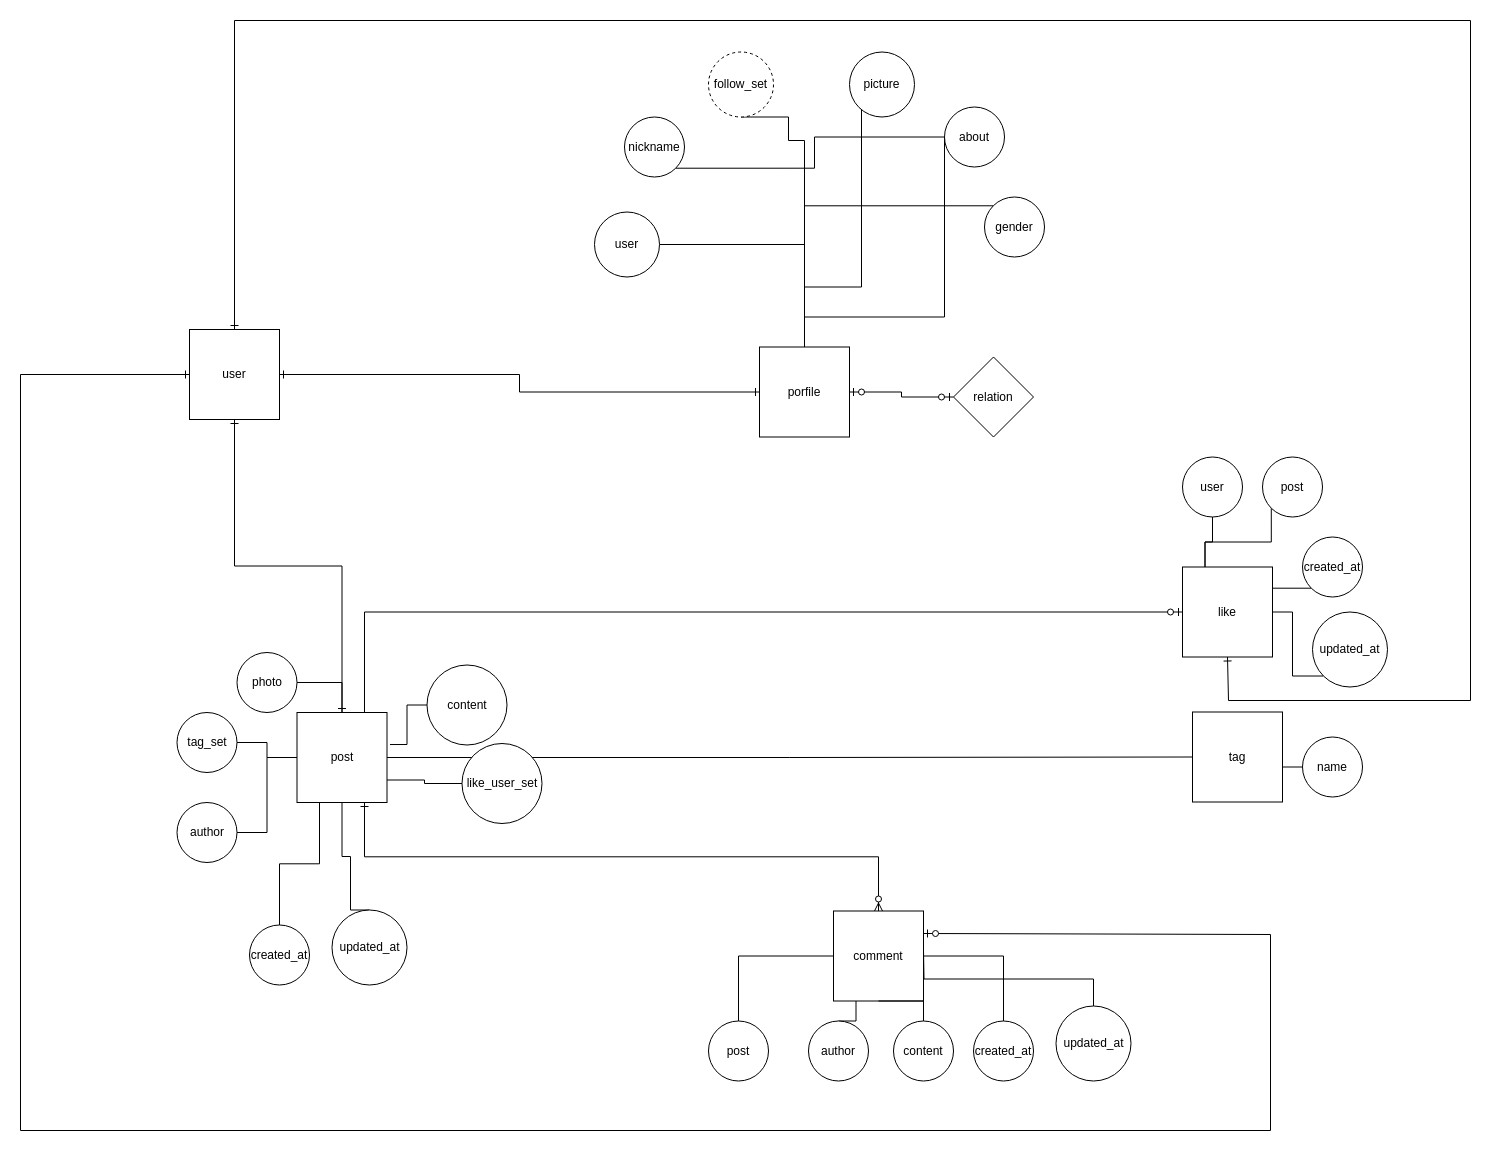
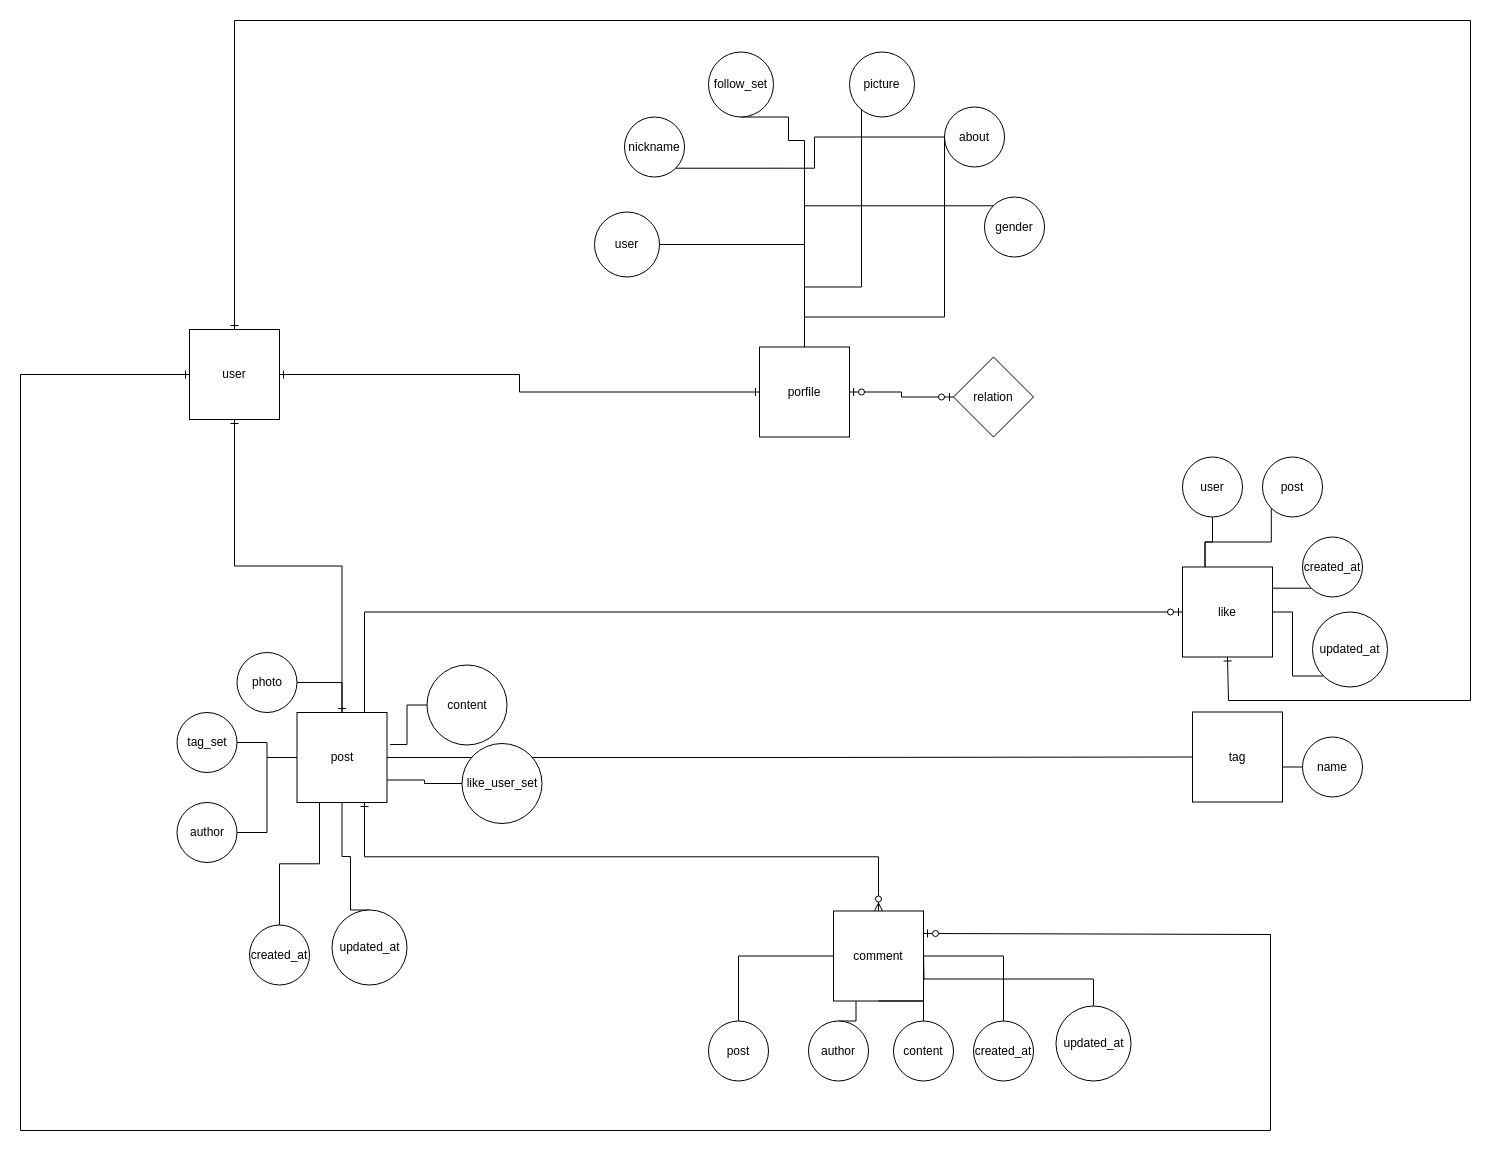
  <mxCell id="0" />
  <mxCell id="1" parent="0" />
  <mxCell id="2" value="porfile&lt;br&gt;" style="whiteSpace=wrap;html=1;aspect=fixed;" parent="1" vertex="1"><mxGeometry x="759" y="346.5" width="90" height="90" as="geometry" /></mxCell>
  <mxCell id="3" style="edgeStyle=orthogonalEdgeStyle;rounded=0;orthogonalLoop=1;jettySize=auto;html=1;exitX=1;exitY=0.5;exitDx=0;exitDy=0;entryX=0;entryY=0.5;entryDx=0;entryDy=0;endArrow=none;endFill=0;" edge="1" parent="1" source="7" target="9"><mxGeometry relative="1" as="geometry" /></mxCell>
  <mxCell id="4" style="edgeStyle=orthogonalEdgeStyle;rounded=0;orthogonalLoop=1;jettySize=auto;html=1;exitX=0.75;exitY=0;exitDx=0;exitDy=0;entryX=0;entryY=0.5;entryDx=0;entryDy=0;endArrow=ERzeroToOne;endFill=1;" edge="1" parent="1" source="7" target="10"><mxGeometry relative="1" as="geometry" /></mxCell>
  <mxCell id="5" style="edgeStyle=orthogonalEdgeStyle;rounded=0;orthogonalLoop=1;jettySize=auto;html=1;exitX=0.5;exitY=0;exitDx=0;exitDy=0;entryX=0.5;entryY=1;entryDx=0;entryDy=0;startArrow=ERone;startFill=0;endArrow=ERone;endFill=0;" edge="1" parent="1" source="7" target="14"><mxGeometry relative="1" as="geometry" /></mxCell>
  <mxCell id="6" style="edgeStyle=orthogonalEdgeStyle;rounded=0;orthogonalLoop=1;jettySize=auto;html=1;exitX=0.75;exitY=1;exitDx=0;exitDy=0;entryX=0.5;entryY=0;entryDx=0;entryDy=0;startArrow=ERone;startFill=0;endArrow=ERzeroToMany;endFill=1;" edge="1" parent="1" source="7" target="8"><mxGeometry relative="1" as="geometry" /></mxCell>
  <mxCell id="7" value="post&lt;br&gt;" style="whiteSpace=wrap;html=1;aspect=fixed;" parent="1" vertex="1"><mxGeometry x="296.5" y="712" width="90" height="90" as="geometry" /></mxCell>
  <mxCell id="8" value="comment&lt;br&gt;" style="whiteSpace=wrap;html=1;aspect=fixed;" vertex="1" parent="1"><mxGeometry x="833" y="910.5" width="90" height="90" as="geometry" /></mxCell>
  <mxCell id="9" value="tag&lt;br&gt;" style="whiteSpace=wrap;html=1;aspect=fixed;" vertex="1" parent="1"><mxGeometry x="1192" y="711.5" width="90" height="90" as="geometry" /></mxCell>
  <mxCell id="10" value="like&lt;br&gt;" style="whiteSpace=wrap;html=1;aspect=fixed;" vertex="1" parent="1"><mxGeometry x="1182" y="566.5" width="90" height="90" as="geometry" /></mxCell>
  <mxCell id="11" style="edgeStyle=orthogonalEdgeStyle;rounded=0;orthogonalLoop=1;jettySize=auto;html=1;exitX=1;exitY=0.5;exitDx=0;exitDy=0;entryX=0;entryY=0.5;entryDx=0;entryDy=0;endArrow=ERone;endFill=0;startArrow=ERone;startFill=0;" edge="1" parent="1" source="14" target="2"><mxGeometry relative="1" as="geometry" /></mxCell>
  <mxCell id="12" style="edgeStyle=orthogonalEdgeStyle;rounded=0;orthogonalLoop=1;jettySize=auto;html=1;exitX=0;exitY=0.5;exitDx=0;exitDy=0;entryX=1;entryY=0.25;entryDx=0;entryDy=0;startArrow=ERone;startFill=0;endArrow=ERzeroToOne;endFill=1;" edge="1" parent="1" source="14" target="8"><mxGeometry relative="1" as="geometry"><Array as="points"><mxPoint x="20" y="374" /><mxPoint x="20" y="1130" /><mxPoint x="1270" y="1130" /><mxPoint x="1270" y="934" /></Array></mxGeometry></mxCell>
  <mxCell id="13" style="edgeStyle=orthogonalEdgeStyle;rounded=0;orthogonalLoop=1;jettySize=auto;html=1;exitX=0.5;exitY=0;exitDx=0;exitDy=0;entryX=0.5;entryY=1;entryDx=0;entryDy=0;startArrow=ERone;startFill=0;endArrow=ERone;endFill=0;" edge="1" parent="1" source="14" target="10"><mxGeometry relative="1" as="geometry"><Array as="points"><mxPoint x="234" y="20" /><mxPoint x="1470" y="20" /><mxPoint x="1470" y="700" /><mxPoint x="1228" y="700" /></Array></mxGeometry></mxCell>
  <mxCell id="14" value="user&lt;br&gt;" style="whiteSpace=wrap;html=1;aspect=fixed;" vertex="1" parent="1"><mxGeometry x="189" y="329" width="90" height="90" as="geometry" /></mxCell>
  <mxCell id="15" style="edgeStyle=orthogonalEdgeStyle;rounded=0;orthogonalLoop=1;jettySize=auto;html=1;exitX=1;exitY=0.5;exitDx=0;exitDy=0;entryX=0.5;entryY=0;entryDx=0;entryDy=0;endArrow=none;endFill=0;" edge="1" parent="1" source="16" target="2"><mxGeometry relative="1" as="geometry" /></mxCell>
  <mxCell id="16" value="user&lt;br&gt;" style="ellipse;whiteSpace=wrap;html=1;aspect=fixed;" vertex="1" parent="1"><mxGeometry x="594" y="211.5" width="65" height="65" as="geometry" /></mxCell>
  <mxCell id="17" style="edgeStyle=orthogonalEdgeStyle;rounded=0;orthogonalLoop=1;jettySize=auto;html=1;exitX=1;exitY=1;exitDx=0;exitDy=0;endArrow=none;endFill=0;" edge="1" parent="1" source="18" target="24"><mxGeometry relative="1" as="geometry" /></mxCell>
  <mxCell id="18" value="nickname&lt;br&gt;" style="ellipse;whiteSpace=wrap;html=1;aspect=fixed;" vertex="1" parent="1"><mxGeometry x="624" y="116.5" width="60" height="60" as="geometry" /></mxCell>
  <mxCell id="19" style="edgeStyle=orthogonalEdgeStyle;rounded=0;orthogonalLoop=1;jettySize=auto;html=1;exitX=0.5;exitY=1;exitDx=0;exitDy=0;endArrow=none;endFill=0;" edge="1" parent="1" source="20" target="2"><mxGeometry relative="1" as="geometry"><Array as="points"><mxPoint x="788" y="116" /><mxPoint x="788" y="140" /><mxPoint x="804" y="140" /></Array></mxGeometry></mxCell>
- <mxCell id="20" value="follow_set&lt;br&gt;" style="ellipse;whiteSpace=wrap;html=1;aspect=fixed;dashed=1;" vertex="1" parent="1"><mxGeometry x="708" y="51.5" width="65" height="65" as="geometry" /></mxCell>
+ <mxCell id="20" value="follow_set&lt;br&gt;" style="ellipse;whiteSpace=wrap;html=1;aspect=fixed;" vertex="1" parent="1"><mxGeometry x="708" y="51.5" width="65" height="65" as="geometry" /></mxCell>
  <mxCell id="21" style="edgeStyle=orthogonalEdgeStyle;rounded=0;orthogonalLoop=1;jettySize=auto;html=1;exitX=0;exitY=1;exitDx=0;exitDy=0;endArrow=none;endFill=0;" edge="1" parent="1" source="22" target="2"><mxGeometry relative="1" as="geometry"><Array as="points"><mxPoint x="861" y="286.5" /><mxPoint x="804" y="286.5" /></Array></mxGeometry></mxCell>
  <mxCell id="22" value="picture&lt;br&gt;" style="ellipse;whiteSpace=wrap;html=1;aspect=fixed;" vertex="1" parent="1"><mxGeometry x="849" y="51.5" width="65" height="65" as="geometry" /></mxCell>
  <mxCell id="23" style="edgeStyle=orthogonalEdgeStyle;rounded=0;orthogonalLoop=1;jettySize=auto;html=1;exitX=0;exitY=0.5;exitDx=0;exitDy=0;endArrow=none;endFill=0;" edge="1" parent="1" source="24"><mxGeometry relative="1" as="geometry"><mxPoint x="804" y="346.5" as="targetPoint" /><Array as="points"><mxPoint x="944" y="316.5" /><mxPoint x="804" y="316.5" /></Array></mxGeometry></mxCell>
  <mxCell id="24" value="about&lt;br&gt;" style="ellipse;whiteSpace=wrap;html=1;aspect=fixed;" vertex="1" parent="1"><mxGeometry x="944" y="106.5" width="60" height="60" as="geometry" /></mxCell>
  <mxCell id="25" style="edgeStyle=orthogonalEdgeStyle;rounded=0;orthogonalLoop=1;jettySize=auto;html=1;exitX=0;exitY=0;exitDx=0;exitDy=0;endArrow=none;endFill=0;" edge="1" parent="1" source="26" target="2"><mxGeometry relative="1" as="geometry" /></mxCell>
  <mxCell id="26" value="gender&lt;br&gt;" style="ellipse;whiteSpace=wrap;html=1;aspect=fixed;" vertex="1" parent="1"><mxGeometry x="984" y="196.5" width="60" height="60" as="geometry" /></mxCell>
  <mxCell id="27" style="edgeStyle=orthogonalEdgeStyle;rounded=0;orthogonalLoop=1;jettySize=auto;html=1;exitX=0.5;exitY=1;exitDx=0;exitDy=0;entryX=0.25;entryY=0;entryDx=0;entryDy=0;endArrow=none;endFill=0;" edge="1" parent="1" source="28" target="10"><mxGeometry relative="1" as="geometry" /></mxCell>
  <mxCell id="28" value="user&lt;br&gt;" style="ellipse;whiteSpace=wrap;html=1;aspect=fixed;" vertex="1" parent="1"><mxGeometry x="1182" y="456.5" width="60" height="60" as="geometry" /></mxCell>
  <mxCell id="29" style="edgeStyle=orthogonalEdgeStyle;rounded=0;orthogonalLoop=1;jettySize=auto;html=1;exitX=0;exitY=1;exitDx=0;exitDy=0;entryX=0.25;entryY=0;entryDx=0;entryDy=0;endArrow=none;endFill=0;" edge="1" parent="1" source="30" target="10"><mxGeometry relative="1" as="geometry" /></mxCell>
  <mxCell id="30" value="post&lt;br&gt;" style="ellipse;whiteSpace=wrap;html=1;aspect=fixed;" vertex="1" parent="1"><mxGeometry x="1262" y="456.5" width="60" height="60" as="geometry" /></mxCell>
  <mxCell id="31" style="edgeStyle=orthogonalEdgeStyle;rounded=0;orthogonalLoop=1;jettySize=auto;html=1;exitX=0;exitY=1;exitDx=0;exitDy=0;entryX=1;entryY=0.25;entryDx=0;entryDy=0;endArrow=none;endFill=0;" edge="1" parent="1" source="32" target="10"><mxGeometry relative="1" as="geometry" /></mxCell>
  <mxCell id="32" value="created_at&lt;br&gt;" style="ellipse;whiteSpace=wrap;html=1;aspect=fixed;" vertex="1" parent="1"><mxGeometry x="1302" y="536.5" width="60" height="60" as="geometry" /></mxCell>
  <mxCell id="33" style="edgeStyle=orthogonalEdgeStyle;rounded=0;orthogonalLoop=1;jettySize=auto;html=1;exitX=0;exitY=1;exitDx=0;exitDy=0;entryX=1;entryY=0.5;entryDx=0;entryDy=0;endArrow=none;endFill=0;" edge="1" parent="1" source="34" target="10"><mxGeometry relative="1" as="geometry" /></mxCell>
  <mxCell id="34" value="updated_at&lt;br&gt;" style="ellipse;whiteSpace=wrap;html=1;aspect=fixed;" vertex="1" parent="1"><mxGeometry x="1312" y="611.5" width="75" height="75" as="geometry" /></mxCell>
  <mxCell id="35" style="edgeStyle=orthogonalEdgeStyle;rounded=0;orthogonalLoop=1;jettySize=auto;html=1;exitX=0;exitY=0.5;exitDx=0;exitDy=0;entryX=1;entryY=0.5;entryDx=0;entryDy=0;endArrow=none;endFill=0;" edge="1" parent="1" source="36" target="9"><mxGeometry relative="1" as="geometry" /></mxCell>
  <mxCell id="36" value="name&lt;br&gt;" style="ellipse;whiteSpace=wrap;html=1;aspect=fixed;" vertex="1" parent="1"><mxGeometry x="1302" y="736.5" width="60" height="60" as="geometry" /></mxCell>
  <mxCell id="37" style="edgeStyle=orthogonalEdgeStyle;rounded=0;orthogonalLoop=1;jettySize=auto;html=1;exitX=0.5;exitY=0;exitDx=0;exitDy=0;entryX=0;entryY=0.5;entryDx=0;entryDy=0;endArrow=none;endFill=0;" edge="1" parent="1" source="38" target="8"><mxGeometry relative="1" as="geometry" /></mxCell>
  <mxCell id="38" value="post&lt;br&gt;" style="ellipse;whiteSpace=wrap;html=1;aspect=fixed;" vertex="1" parent="1"><mxGeometry x="708" y="1020.5" width="60" height="60" as="geometry" /></mxCell>
  <mxCell id="39" style="edgeStyle=orthogonalEdgeStyle;rounded=0;orthogonalLoop=1;jettySize=auto;html=1;exitX=0.5;exitY=0;exitDx=0;exitDy=0;entryX=0.25;entryY=1;entryDx=0;entryDy=0;endArrow=none;endFill=0;" edge="1" parent="1" source="40" target="8"><mxGeometry relative="1" as="geometry" /></mxCell>
  <mxCell id="40" value="author&lt;br&gt;" style="ellipse;whiteSpace=wrap;html=1;aspect=fixed;" vertex="1" parent="1"><mxGeometry x="808" y="1020.5" width="60" height="60" as="geometry" /></mxCell>
  <mxCell id="41" style="edgeStyle=orthogonalEdgeStyle;rounded=0;orthogonalLoop=1;jettySize=auto;html=1;exitX=0.5;exitY=0;exitDx=0;exitDy=0;endArrow=none;endFill=0;" edge="1" parent="1" source="42" target="8"><mxGeometry relative="1" as="geometry" /></mxCell>
  <mxCell id="42" value="content" style="ellipse;whiteSpace=wrap;html=1;aspect=fixed;" vertex="1" parent="1"><mxGeometry x="893" y="1020.5" width="60" height="60" as="geometry" /></mxCell>
  <mxCell id="43" style="edgeStyle=orthogonalEdgeStyle;rounded=0;orthogonalLoop=1;jettySize=auto;html=1;exitX=0.5;exitY=0;exitDx=0;exitDy=0;entryX=1;entryY=0.5;entryDx=0;entryDy=0;endArrow=none;endFill=0;" edge="1" parent="1" source="44" target="8"><mxGeometry relative="1" as="geometry" /></mxCell>
  <mxCell id="44" value="created_at&lt;br&gt;" style="ellipse;whiteSpace=wrap;html=1;aspect=fixed;" vertex="1" parent="1"><mxGeometry x="973" y="1020.5" width="60" height="60" as="geometry" /></mxCell>
  <mxCell id="45" style="edgeStyle=orthogonalEdgeStyle;rounded=0;orthogonalLoop=1;jettySize=auto;html=1;exitX=0.5;exitY=0;exitDx=0;exitDy=0;endArrow=none;endFill=0;" edge="1" parent="1" source="46"><mxGeometry relative="1" as="geometry"><mxPoint x="923" y="950.5" as="targetPoint" /></mxGeometry></mxCell>
  <mxCell id="46" value="updated_at&lt;br&gt;" style="ellipse;whiteSpace=wrap;html=1;aspect=fixed;" vertex="1" parent="1"><mxGeometry x="1055.5" y="1005.5" width="75" height="75" as="geometry" /></mxCell>
  <mxCell id="47" style="edgeStyle=orthogonalEdgeStyle;rounded=0;orthogonalLoop=1;jettySize=auto;html=1;exitX=1;exitY=0.5;exitDx=0;exitDy=0;endArrow=none;endFill=0;" edge="1" parent="1" source="48" target="7"><mxGeometry relative="1" as="geometry" /></mxCell>
  <mxCell id="48" value="author" style="ellipse;whiteSpace=wrap;html=1;aspect=fixed;" vertex="1" parent="1"><mxGeometry x="176.5" y="802" width="60" height="60" as="geometry" /></mxCell>
  <mxCell id="49" style="edgeStyle=orthogonalEdgeStyle;rounded=0;orthogonalLoop=1;jettySize=auto;html=1;exitX=1;exitY=0.5;exitDx=0;exitDy=0;endArrow=none;endFill=0;" edge="1" parent="1" source="50" target="7"><mxGeometry relative="1" as="geometry" /></mxCell>
  <mxCell id="50" value="tag_set" style="ellipse;whiteSpace=wrap;html=1;aspect=fixed;" vertex="1" parent="1"><mxGeometry x="176.5" y="712" width="60" height="60" as="geometry" /></mxCell>
  <mxCell id="51" style="edgeStyle=orthogonalEdgeStyle;rounded=0;orthogonalLoop=1;jettySize=auto;html=1;exitX=1;exitY=0.5;exitDx=0;exitDy=0;endArrow=none;endFill=0;" edge="1" parent="1" source="52" target="7"><mxGeometry relative="1" as="geometry"><Array as="points"><mxPoint x="341.5" y="682" /></Array></mxGeometry></mxCell>
  <mxCell id="52" value="photo" style="ellipse;whiteSpace=wrap;html=1;aspect=fixed;" vertex="1" parent="1"><mxGeometry x="236.5" y="652" width="60" height="60" as="geometry" /></mxCell>
  <mxCell id="53" style="edgeStyle=orthogonalEdgeStyle;rounded=0;orthogonalLoop=1;jettySize=auto;html=1;exitX=0;exitY=0.5;exitDx=0;exitDy=0;entryX=1;entryY=0.75;entryDx=0;entryDy=0;endArrow=none;endFill=0;" edge="1" parent="1" source="54" target="7"><mxGeometry relative="1" as="geometry" /></mxCell>
  <mxCell id="54" value="like_user_set" style="ellipse;whiteSpace=wrap;html=1;aspect=fixed;" vertex="1" parent="1"><mxGeometry x="461.5" y="743" width="80" height="80" as="geometry" /></mxCell>
  <mxCell id="55" style="edgeStyle=orthogonalEdgeStyle;rounded=0;orthogonalLoop=1;jettySize=auto;html=1;exitX=0;exitY=0.5;exitDx=0;exitDy=0;entryX=1.033;entryY=0.356;entryDx=0;entryDy=0;entryPerimeter=0;endArrow=none;endFill=0;" edge="1" parent="1" source="56" target="7"><mxGeometry relative="1" as="geometry" /></mxCell>
  <mxCell id="56" value="content" style="ellipse;whiteSpace=wrap;html=1;aspect=fixed;" vertex="1" parent="1"><mxGeometry x="426.5" y="664.5" width="80" height="80" as="geometry" /></mxCell>
  <mxCell id="57" style="edgeStyle=orthogonalEdgeStyle;rounded=0;orthogonalLoop=1;jettySize=auto;html=1;exitX=0.5;exitY=0;exitDx=0;exitDy=0;entryX=0.5;entryY=1;entryDx=0;entryDy=0;startArrow=none;startFill=0;endArrow=none;endFill=0;" edge="1" parent="1" source="58" target="7"><mxGeometry relative="1" as="geometry"><Array as="points"><mxPoint x="350" y="910" /><mxPoint x="350" y="856" /><mxPoint x="342" y="856" /></Array></mxGeometry></mxCell>
  <mxCell id="58" value="updated_at&lt;br&gt;" style="ellipse;whiteSpace=wrap;html=1;aspect=fixed;" vertex="1" parent="1"><mxGeometry x="331.5" y="909.5" width="75" height="75" as="geometry" /></mxCell>
  <mxCell id="59" style="edgeStyle=orthogonalEdgeStyle;rounded=0;orthogonalLoop=1;jettySize=auto;html=1;exitX=0.5;exitY=0;exitDx=0;exitDy=0;entryX=0.25;entryY=1;entryDx=0;entryDy=0;startArrow=none;startFill=0;endArrow=none;endFill=0;" edge="1" parent="1" source="60" target="7"><mxGeometry relative="1" as="geometry" /></mxCell>
  <mxCell id="60" value="created_at&lt;br&gt;" style="ellipse;whiteSpace=wrap;html=1;aspect=fixed;" vertex="1" parent="1"><mxGeometry x="249" y="924.5" width="60" height="60" as="geometry" /></mxCell>
  <mxCell id="61" style="edgeStyle=orthogonalEdgeStyle;rounded=0;orthogonalLoop=1;jettySize=auto;html=1;exitX=0;exitY=0.5;exitDx=0;exitDy=0;entryX=1;entryY=0.5;entryDx=0;entryDy=0;startArrow=ERzeroToOne;startFill=1;endArrow=ERzeroToOne;endFill=1;" edge="1" parent="1" source="62" target="2"><mxGeometry relative="1" as="geometry" /></mxCell>
  <mxCell id="62" value="relation" style="rhombus;whiteSpace=wrap;html=1;" vertex="1" parent="1"><mxGeometry x="953" y="356.5" width="80" height="80" as="geometry" /></mxCell>
